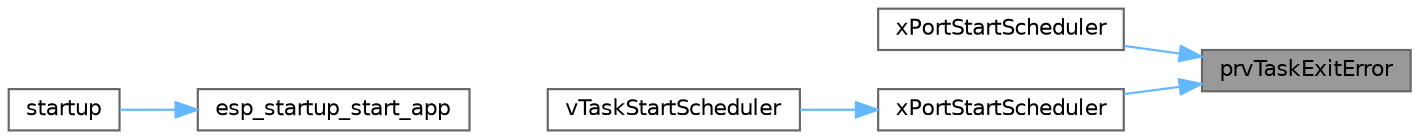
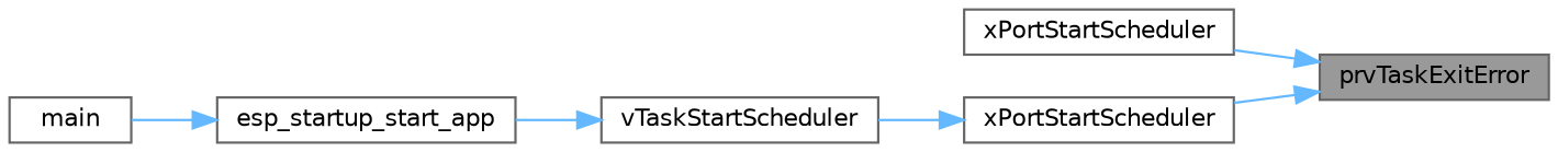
  digraph {
    rankdir=RL
    node [color=grey40 fillcolor=white fontname=Helvetica fontsize=10 shape=box style=filled]
    edge [color=steelblue1 dir=back fontname=Helvetica fontsize=10 labelfontname=Helvetica labelfontsize=10 style=solid]
    n1 [color=gray40 fillcolor=grey60 fontcolor=black height=0.2 label=prvTaskExitError width=0.4]
    n2 [height=0.2 label=xPortStartScheduler width=0.4]
    n3 [height=0.2 label=xPortStartScheduler width=0.4]
    n4 [height=0.2 label=vTaskStartScheduler width=0.4]
    n5 [height=0.2 label=esp_startup_start_app width=0.4]
-   n6 [height=0.2 label=startup width=0.4]
+   n6 [height=0.2 label=main width=0.4]
    n1 -> n2
    n1 -> n3
    n3 -> n4
+   n4 -> n5
    n5 -> n6
  }
